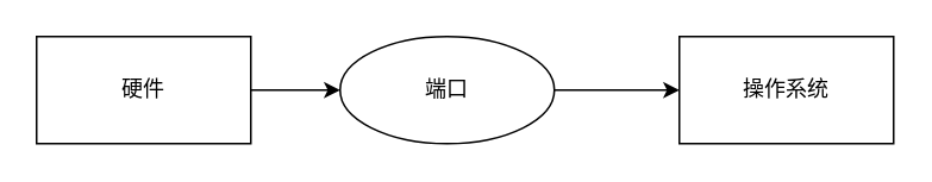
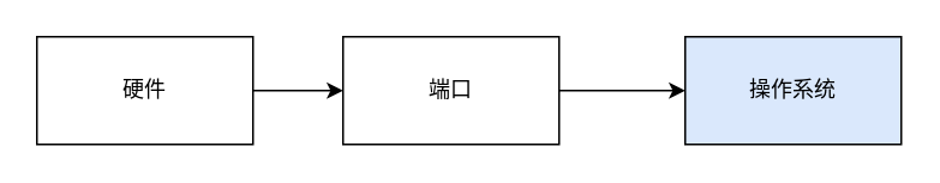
  <mxCell id="0" />
  <mxCell id="1" parent="0" />
  <mxCell id="2" value="" style="edgeStyle=orthogonalEdgeStyle;rounded=0;orthogonalLoop=1;jettySize=auto;html=1;" edge="1" parent="1" source="3" target="5"><mxGeometry relative="1" as="geometry" /></mxCell>
  <mxCell id="3" value="硬件" style="rounded=0;whiteSpace=wrap;html=1;" vertex="1" parent="1"><mxGeometry x="20" y="20" width="120" height="60" as="geometry" /></mxCell>
  <mxCell id="4" value="" style="edgeStyle=orthogonalEdgeStyle;rounded=0;orthogonalLoop=1;jettySize=auto;html=1;" edge="1" parent="1" source="5" target="6"><mxGeometry relative="1" as="geometry" /></mxCell>
- <mxCell id="5" value="端口" style="ellipse;whiteSpace=wrap;html=1;" vertex="1" parent="1"><mxGeometry x="190" y="20" width="120" height="60" as="geometry" /></mxCell>
- <mxCell id="6" value="操作系统" style="rounded=0;whiteSpace=wrap;html=1;" vertex="1" parent="1"><mxGeometry x="380" y="20" width="120" height="60" as="geometry" /></mxCell>
+ <mxCell id="5" value="端口" style="rounded=0;whiteSpace=wrap;html=1;" vertex="1" parent="1"><mxGeometry x="190" y="20" width="120" height="60" as="geometry" /></mxCell>
+ <mxCell id="6" value="操作系统" style="rounded=0;whiteSpace=wrap;html=1;fillColor=#dae8fc;" vertex="1" parent="1"><mxGeometry x="380" y="20" width="120" height="60" as="geometry" /></mxCell>
